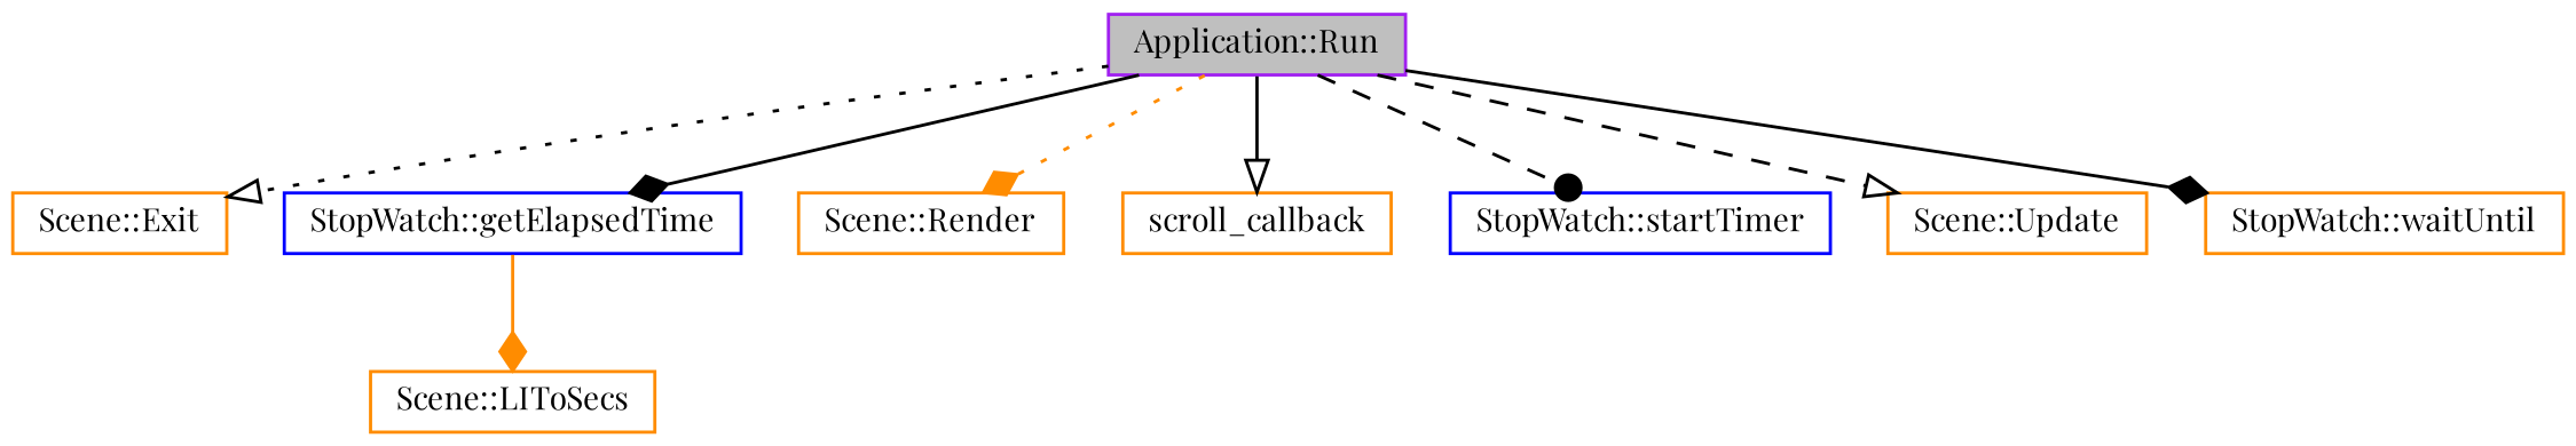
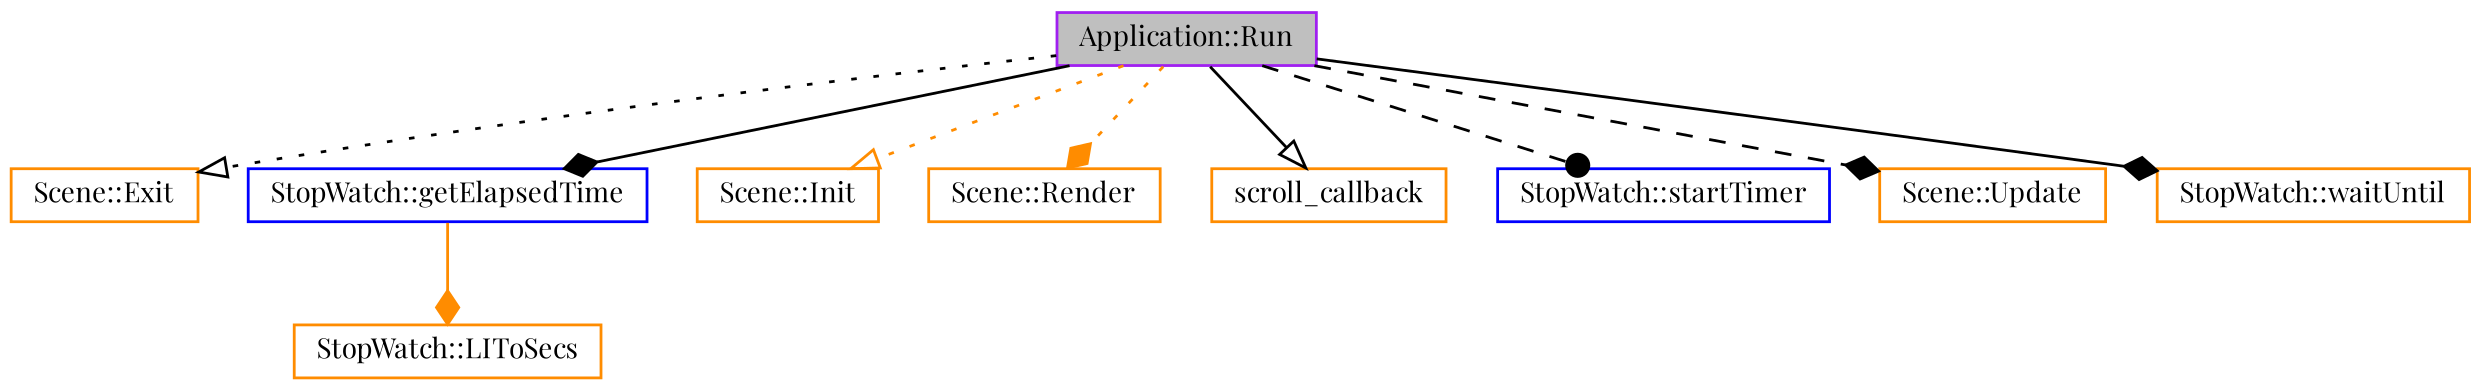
  digraph {
    fontname="Playfair Display"
    rankdir=TB
    node [color=darkorange fontname="Playfair Display" fontsize=10 shape=record]
    edge [arrowhead=onormal color=black fontname="Playfair Display" fontsize=10 labelfontname=Helvetica labelfontsize=10 style=solid]
    n1 [color=purple fillcolor=grey75 fontcolor=black height=0.2 label="Application::Run" style=filled width=0.4]
    n2 [height=0.2 label="Scene::Exit" width=0.4]
    n3 [color=blue height=0.2 label="StopWatch::getElapsedTime" width=0.4]
+   n4 [height=0.2 label="Scene::Init" width=0.4]
    n5 [height=0.2 label="Scene::Render" width=0.4]
    n6 [height=0.2 label=scroll_callback width=0.4]
    n7 [color=blue height=0.2 label="StopWatch::startTimer" width=0.4]
    n8 [height=0.2 label="Scene::Update" width=0.4]
    n9 [height=0.2 label="StopWatch::waitUntil" width=0.4]
-   n10 [height=0.2 label="Scene::LIToSecs" width=0.4]
+   n10 [height=0.2 label="StopWatch::LIToSecs" width=0.4]
    n1 -> n2 [style=dotted]
    n1 -> n3 [arrowhead=diamond]
+   n1 -> n4 [color=darkorange style=dotted]
    n1 -> n5 [arrowhead=diamond color=darkorange style=dotted]
    n1 -> n6
    n1 -> n7 [arrowhead=dot style=dashed]
-   n1 -> n8 [style=dashed]
+   n1 -> n8 [arrowhead=diamond style=dashed]
    n1 -> n9 [arrowhead=diamond]
    n3 -> n10 [arrowhead=diamond color=darkorange]
  }
